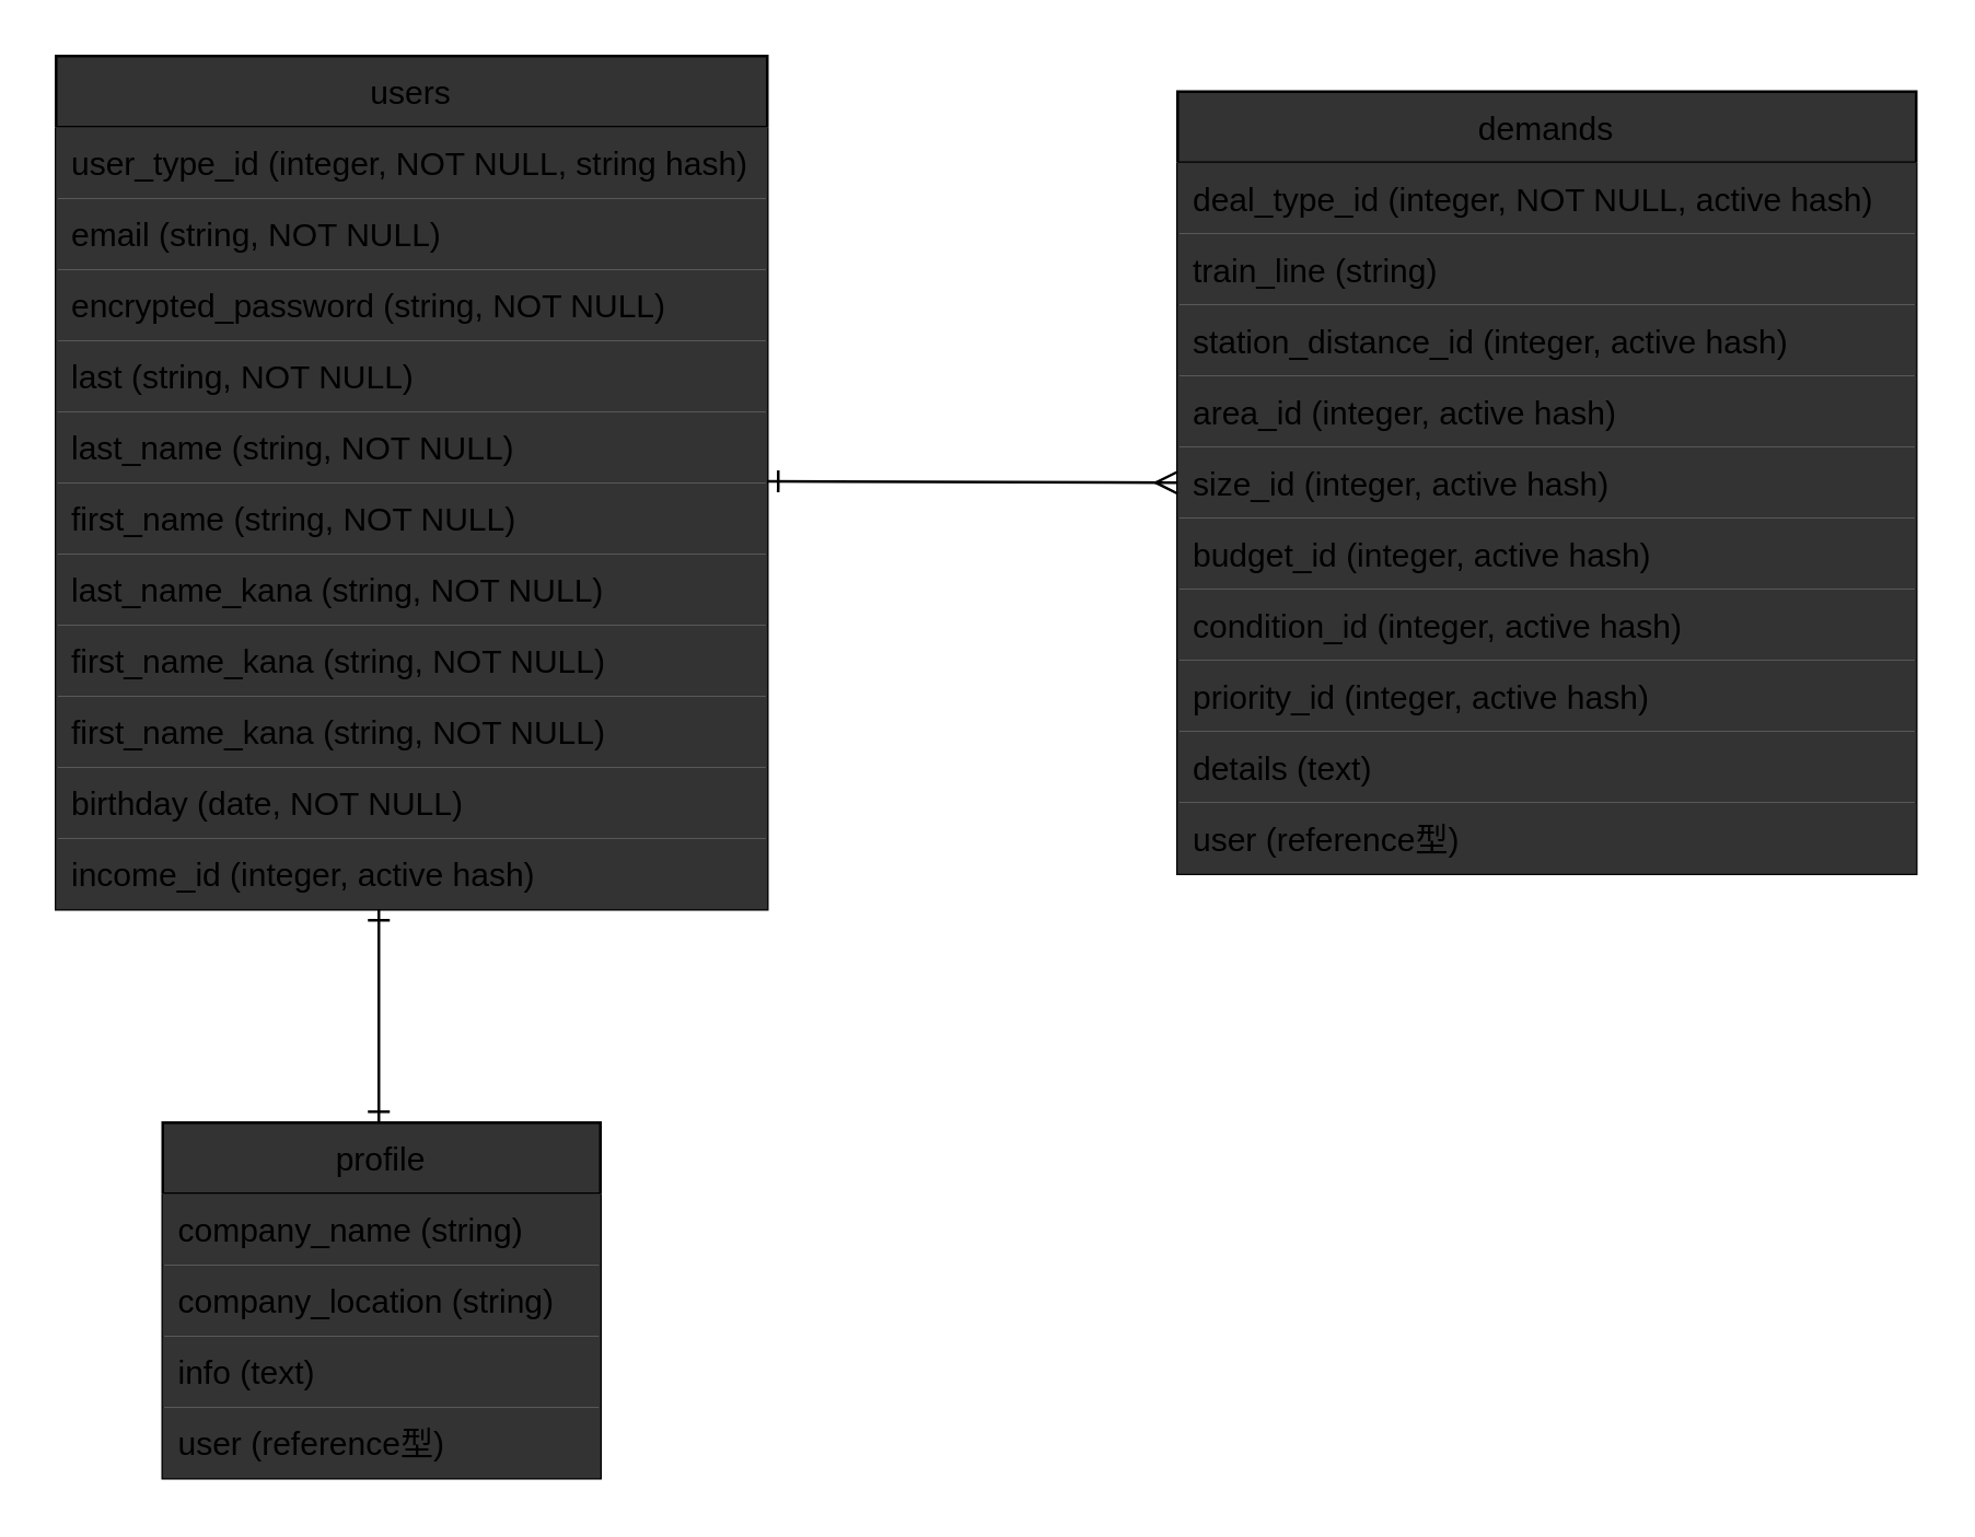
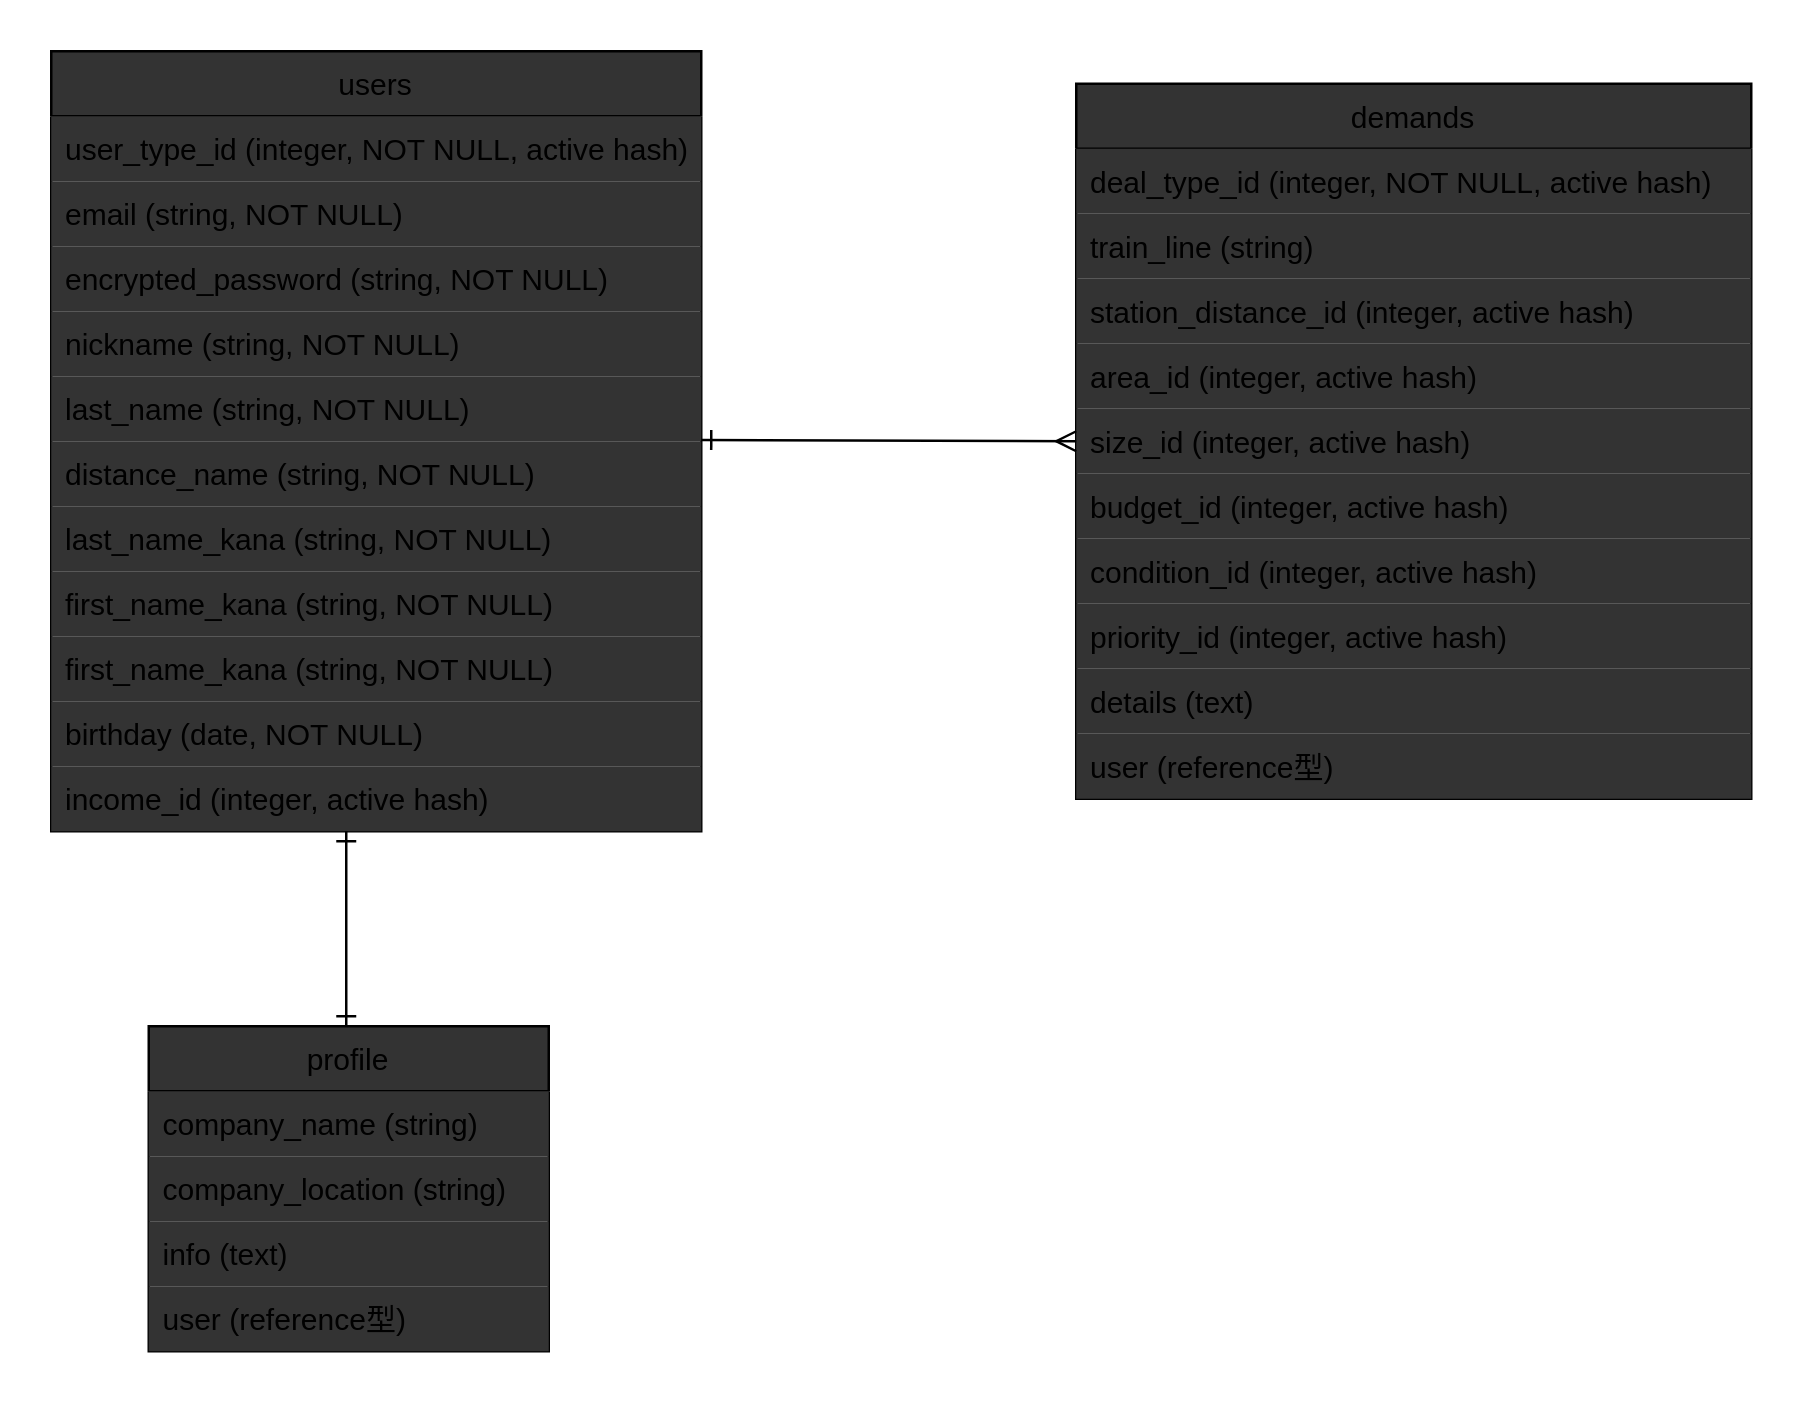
  <mxCell id="0" />
  <mxCell id="1" parent="0" />
  <mxCell id="2" value="users" style="swimlane;fontStyle=0;childLayout=stackLayout;horizontal=1;startSize=26;fillColor=#333333;horizontalStack=0;resizeParent=1;resizeParentMax=0;resizeLast=0;collapsible=1;marginBottom=0;" vertex="1" parent="1"><mxGeometry x="20" y="20" width="260" height="312" as="geometry" /></mxCell>
- <mxCell id="3" value="user_type_id (integer, NOT NULL, string hash)" style="text;strokeColor=none;fillColor=#333333;align=left;verticalAlign=top;spacingLeft=4;spacingRight=4;overflow=hidden;rotatable=0;points=[[0,0.5],[1,0.5]];portConstraint=eastwest;" vertex="1" parent="2"><mxGeometry y="26" width="260" height="26" as="geometry" /></mxCell>
+ <mxCell id="3" value="user_type_id (integer, NOT NULL, active hash)" style="text;strokeColor=none;fillColor=#333333;align=left;verticalAlign=top;spacingLeft=4;spacingRight=4;overflow=hidden;rotatable=0;points=[[0,0.5],[1,0.5]];portConstraint=eastwest;" vertex="1" parent="2"><mxGeometry y="26" width="260" height="26" as="geometry" /></mxCell>
  <mxCell id="4" value="email (string, NOT NULL)" style="text;strokeColor=none;fillColor=#333333;align=left;verticalAlign=top;spacingLeft=4;spacingRight=4;overflow=hidden;rotatable=0;points=[[0,0.5],[1,0.5]];portConstraint=eastwest;" vertex="1" parent="2"><mxGeometry y="52" width="260" height="26" as="geometry" /></mxCell>
  <mxCell id="5" value="encrypted_password (string, NOT NULL)" style="text;strokeColor=none;fillColor=#333333;align=left;verticalAlign=top;spacingLeft=4;spacingRight=4;overflow=hidden;rotatable=0;points=[[0,0.5],[1,0.5]];portConstraint=eastwest;" vertex="1" parent="2"><mxGeometry y="78" width="260" height="26" as="geometry" /></mxCell>
- <mxCell id="6" value="last (string, NOT NULL)" style="text;strokeColor=none;fillColor=#333333;align=left;verticalAlign=top;spacingLeft=4;spacingRight=4;overflow=hidden;rotatable=0;points=[[0,0.5],[1,0.5]];portConstraint=eastwest;" vertex="1" parent="2"><mxGeometry y="104" width="260" height="26" as="geometry" /></mxCell>
+ <mxCell id="6" value="nickname (string, NOT NULL)" style="text;strokeColor=none;fillColor=#333333;align=left;verticalAlign=top;spacingLeft=4;spacingRight=4;overflow=hidden;rotatable=0;points=[[0,0.5],[1,0.5]];portConstraint=eastwest;" vertex="1" parent="2"><mxGeometry y="104" width="260" height="26" as="geometry" /></mxCell>
  <mxCell id="7" value="last_name (string, NOT NULL)" style="text;strokeColor=none;fillColor=#333333;align=left;verticalAlign=top;spacingLeft=4;spacingRight=4;overflow=hidden;rotatable=0;points=[[0,0.5],[1,0.5]];portConstraint=eastwest;" vertex="1" parent="2"><mxGeometry y="130" width="260" height="26" as="geometry" /></mxCell>
- <mxCell id="8" value="first_name (string, NOT NULL)" style="text;strokeColor=none;fillColor=#333333;align=left;verticalAlign=top;spacingLeft=4;spacingRight=4;overflow=hidden;rotatable=0;points=[[0,0.5],[1,0.5]];portConstraint=eastwest;" vertex="1" parent="2"><mxGeometry y="156" width="260" height="26" as="geometry" /></mxCell>
+ <mxCell id="8" value="distance_name (string, NOT NULL)" style="text;strokeColor=none;fillColor=#333333;align=left;verticalAlign=top;spacingLeft=4;spacingRight=4;overflow=hidden;rotatable=0;points=[[0,0.5],[1,0.5]];portConstraint=eastwest;" vertex="1" parent="2"><mxGeometry y="156" width="260" height="26" as="geometry" /></mxCell>
  <mxCell id="9" value="last_name_kana (string, NOT NULL)" style="text;strokeColor=none;fillColor=#333333;align=left;verticalAlign=top;spacingLeft=4;spacingRight=4;overflow=hidden;rotatable=0;points=[[0,0.5],[1,0.5]];portConstraint=eastwest;" vertex="1" parent="2"><mxGeometry y="182" width="260" height="26" as="geometry" /></mxCell>
  <mxCell id="10" value="first_name_kana (string, NOT NULL)" style="text;strokeColor=none;fillColor=#333333;align=left;verticalAlign=top;spacingLeft=4;spacingRight=4;overflow=hidden;rotatable=0;points=[[0,0.5],[1,0.5]];portConstraint=eastwest;" vertex="1" parent="2"><mxGeometry y="208" width="260" height="26" as="geometry" /></mxCell>
  <mxCell id="11" value="first_name_kana (string, NOT NULL)" style="text;strokeColor=none;fillColor=#333333;align=left;verticalAlign=top;spacingLeft=4;spacingRight=4;overflow=hidden;rotatable=0;points=[[0,0.5],[1,0.5]];portConstraint=eastwest;" vertex="1" parent="2"><mxGeometry y="234" width="260" height="26" as="geometry" /></mxCell>
  <mxCell id="12" value="birthday (date, NOT NULL)" style="text;strokeColor=none;fillColor=#333333;align=left;verticalAlign=top;spacingLeft=4;spacingRight=4;overflow=hidden;rotatable=0;points=[[0,0.5],[1,0.5]];portConstraint=eastwest;" vertex="1" parent="2"><mxGeometry y="260" width="260" height="26" as="geometry" /></mxCell>
  <mxCell id="13" value="income_id (integer, active hash)" style="text;strokeColor=none;fillColor=#333333;align=left;verticalAlign=top;spacingLeft=4;spacingRight=4;overflow=hidden;rotatable=0;points=[[0,0.5],[1,0.5]];portConstraint=eastwest;" vertex="1" parent="2"><mxGeometry y="286" width="260" height="26" as="geometry" /></mxCell>
  <mxCell id="14" value="demands" style="swimlane;fontStyle=0;childLayout=stackLayout;horizontal=1;startSize=26;fillColor=#333333;horizontalStack=0;resizeParent=1;resizeParentMax=0;resizeLast=0;collapsible=1;marginBottom=0;" vertex="1" parent="1"><mxGeometry x="430" y="33" width="270" height="286" as="geometry" /></mxCell>
  <mxCell id="15" value="deal_type_id (integer, NOT NULL, active hash)" style="text;strokeColor=none;fillColor=#333333;align=left;verticalAlign=top;spacingLeft=4;spacingRight=4;overflow=hidden;rotatable=0;points=[[0,0.5],[1,0.5]];portConstraint=eastwest;" vertex="1" parent="14"><mxGeometry y="26" width="270" height="26" as="geometry" /></mxCell>
  <mxCell id="16" value="train_line (string)" style="text;strokeColor=none;fillColor=#333333;align=left;verticalAlign=top;spacingLeft=4;spacingRight=4;overflow=hidden;rotatable=0;points=[[0,0.5],[1,0.5]];portConstraint=eastwest;" vertex="1" parent="14"><mxGeometry y="52" width="270" height="26" as="geometry" /></mxCell>
  <mxCell id="17" value="station_distance_id (integer, active hash)" style="text;strokeColor=none;fillColor=#333333;align=left;verticalAlign=top;spacingLeft=4;spacingRight=4;overflow=hidden;rotatable=0;points=[[0,0.5],[1,0.5]];portConstraint=eastwest;" vertex="1" parent="14"><mxGeometry y="78" width="270" height="26" as="geometry" /></mxCell>
  <mxCell id="18" value="area_id (integer, active hash)" style="text;strokeColor=none;fillColor=#333333;align=left;verticalAlign=top;spacingLeft=4;spacingRight=4;overflow=hidden;rotatable=0;points=[[0,0.5],[1,0.5]];portConstraint=eastwest;" vertex="1" parent="14"><mxGeometry y="104" width="270" height="26" as="geometry" /></mxCell>
  <mxCell id="19" value="size_id (integer, active hash)" style="text;strokeColor=none;fillColor=#333333;align=left;verticalAlign=top;spacingLeft=4;spacingRight=4;overflow=hidden;rotatable=0;points=[[0,0.5],[1,0.5]];portConstraint=eastwest;" vertex="1" parent="14"><mxGeometry y="130" width="270" height="26" as="geometry" /></mxCell>
  <mxCell id="20" value="budget_id (integer, active hash)" style="text;strokeColor=none;fillColor=#333333;align=left;verticalAlign=top;spacingLeft=4;spacingRight=4;overflow=hidden;rotatable=0;points=[[0,0.5],[1,0.5]];portConstraint=eastwest;" vertex="1" parent="14"><mxGeometry y="156" width="270" height="26" as="geometry" /></mxCell>
  <mxCell id="21" value="condition_id (integer, active hash)" style="text;strokeColor=none;fillColor=#333333;align=left;verticalAlign=top;spacingLeft=4;spacingRight=4;overflow=hidden;rotatable=0;points=[[0,0.5],[1,0.5]];portConstraint=eastwest;" vertex="1" parent="14"><mxGeometry y="182" width="270" height="26" as="geometry" /></mxCell>
  <mxCell id="22" value="priority_id (integer, active hash)" style="text;strokeColor=none;fillColor=#333333;align=left;verticalAlign=top;spacingLeft=4;spacingRight=4;overflow=hidden;rotatable=0;points=[[0,0.5],[1,0.5]];portConstraint=eastwest;" vertex="1" parent="14"><mxGeometry y="208" width="270" height="26" as="geometry" /></mxCell>
  <mxCell id="23" value="details (text)" style="text;strokeColor=none;fillColor=#333333;align=left;verticalAlign=top;spacingLeft=4;spacingRight=4;overflow=hidden;rotatable=0;points=[[0,0.5],[1,0.5]];portConstraint=eastwest;" vertex="1" parent="14"><mxGeometry y="234" width="270" height="26" as="geometry" /></mxCell>
  <mxCell id="24" value="user (reference型)" style="text;strokeColor=none;fillColor=#333333;align=left;verticalAlign=top;spacingLeft=4;spacingRight=4;overflow=hidden;rotatable=0;points=[[0,0.5],[1,0.5]];portConstraint=eastwest;" vertex="1" parent="14"><mxGeometry y="260" width="270" height="26" as="geometry" /></mxCell>
  <mxCell id="25" value="profile" style="swimlane;fontStyle=0;childLayout=stackLayout;horizontal=1;startSize=26;fillColor=#333333;horizontalStack=0;resizeParent=1;resizeParentMax=0;resizeLast=0;collapsible=1;marginBottom=0;" vertex="1" parent="1"><mxGeometry x="59" y="410" width="160" height="130" as="geometry" /></mxCell>
  <mxCell id="26" value="company_name (string)" style="text;strokeColor=none;fillColor=#333333;align=left;verticalAlign=top;spacingLeft=4;spacingRight=4;overflow=hidden;rotatable=0;points=[[0,0.5],[1,0.5]];portConstraint=eastwest;" vertex="1" parent="25"><mxGeometry y="26" width="160" height="26" as="geometry" /></mxCell>
  <mxCell id="27" value="company_location (string)" style="text;strokeColor=none;fillColor=#333333;align=left;verticalAlign=top;spacingLeft=4;spacingRight=4;overflow=hidden;rotatable=0;points=[[0,0.5],[1,0.5]];portConstraint=eastwest;" vertex="1" parent="25"><mxGeometry y="52" width="160" height="26" as="geometry" /></mxCell>
  <mxCell id="28" value="info (text)" style="text;strokeColor=none;fillColor=#333333;align=left;verticalAlign=top;spacingLeft=4;spacingRight=4;overflow=hidden;rotatable=0;points=[[0,0.5],[1,0.5]];portConstraint=eastwest;" vertex="1" parent="25"><mxGeometry y="78" width="160" height="26" as="geometry" /></mxCell>
  <mxCell id="29" value="user (reference型)" style="text;strokeColor=none;fillColor=#333333;align=left;verticalAlign=top;spacingLeft=4;spacingRight=4;overflow=hidden;rotatable=0;points=[[0,0.5],[1,0.5]];portConstraint=eastwest;" vertex="1" parent="25"><mxGeometry y="104" width="160" height="26" as="geometry" /></mxCell>
  <mxCell id="30" value="" style="endArrow=ERone;html=1;rounded=0;edgeStyle=orthogonalEdgeStyle;startArrow=ERone;startFill=0;endFill=0;" edge="1" parent="1"><mxGeometry relative="1" as="geometry"><mxPoint x="138" y="332" as="sourcePoint" /><mxPoint x="138" y="410" as="targetPoint" /><Array as="points"><mxPoint x="138" y="390" /><mxPoint x="138" y="390" /></Array></mxGeometry></mxCell>
  <mxCell id="31" value="" style="endArrow=ERmany;html=1;rounded=0;entryX=0;entryY=0.5;entryDx=0;entryDy=0;startArrow=ERone;startFill=0;endFill=0;" edge="1" parent="1" target="19"><mxGeometry relative="1" as="geometry"><mxPoint x="280" y="175.5" as="sourcePoint" /><mxPoint x="420" y="176" as="targetPoint" /></mxGeometry></mxCell>
